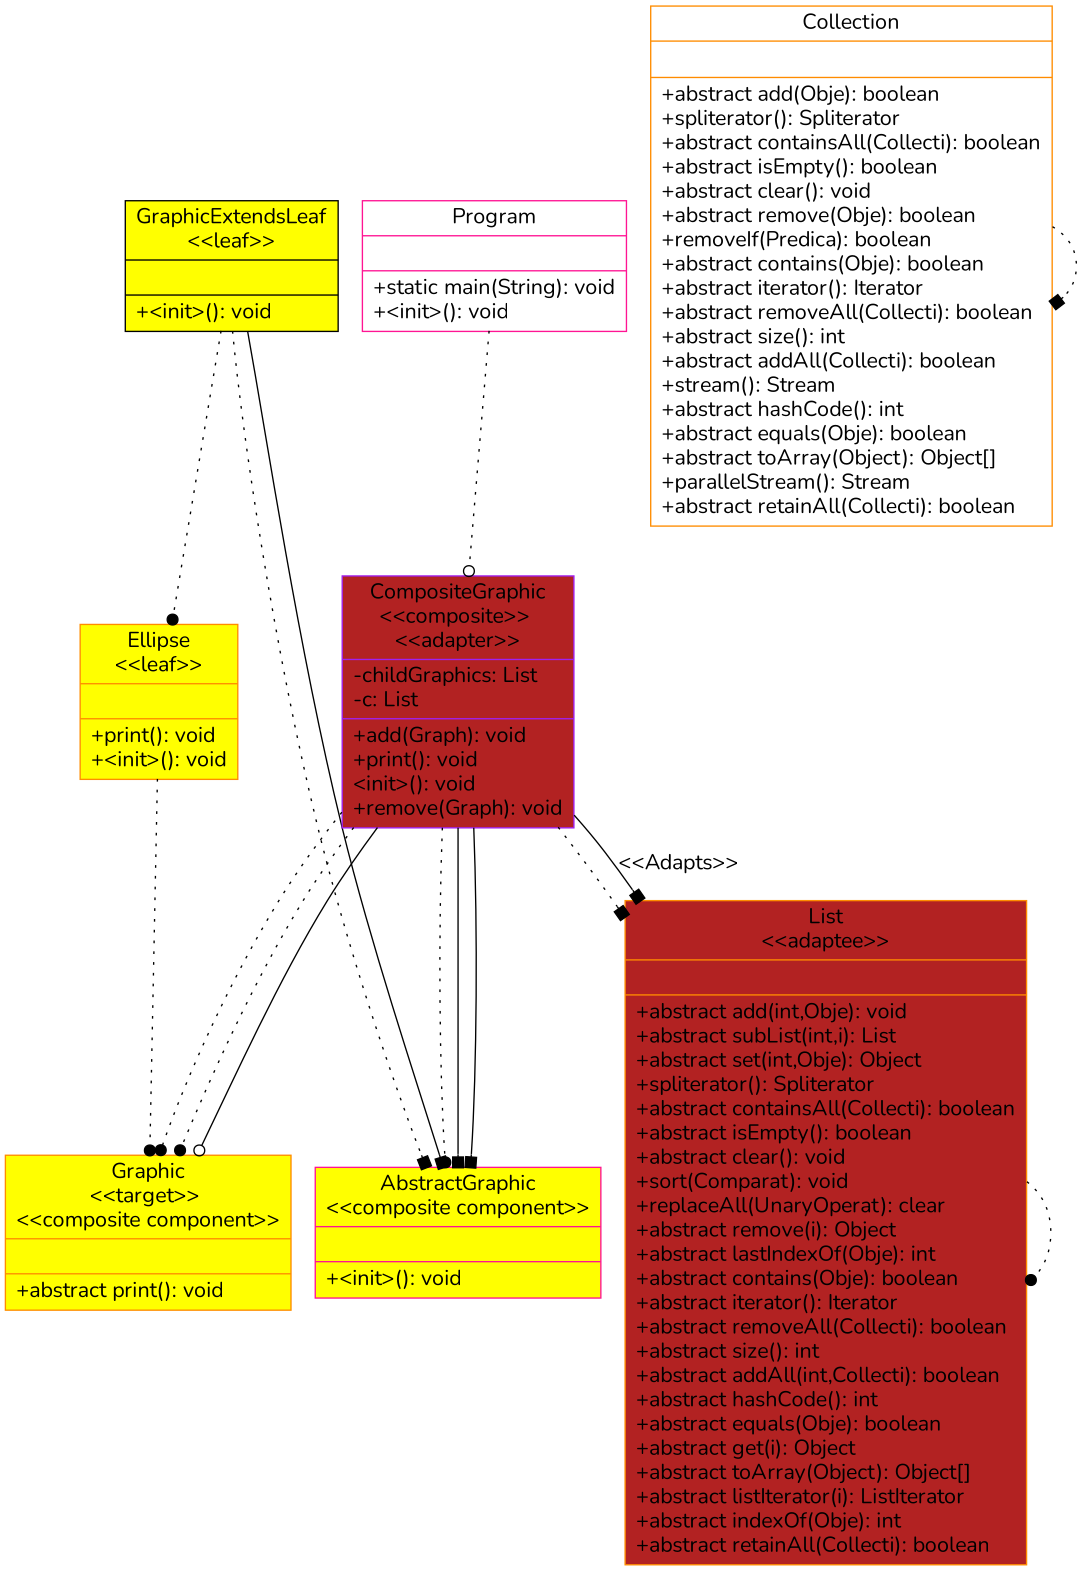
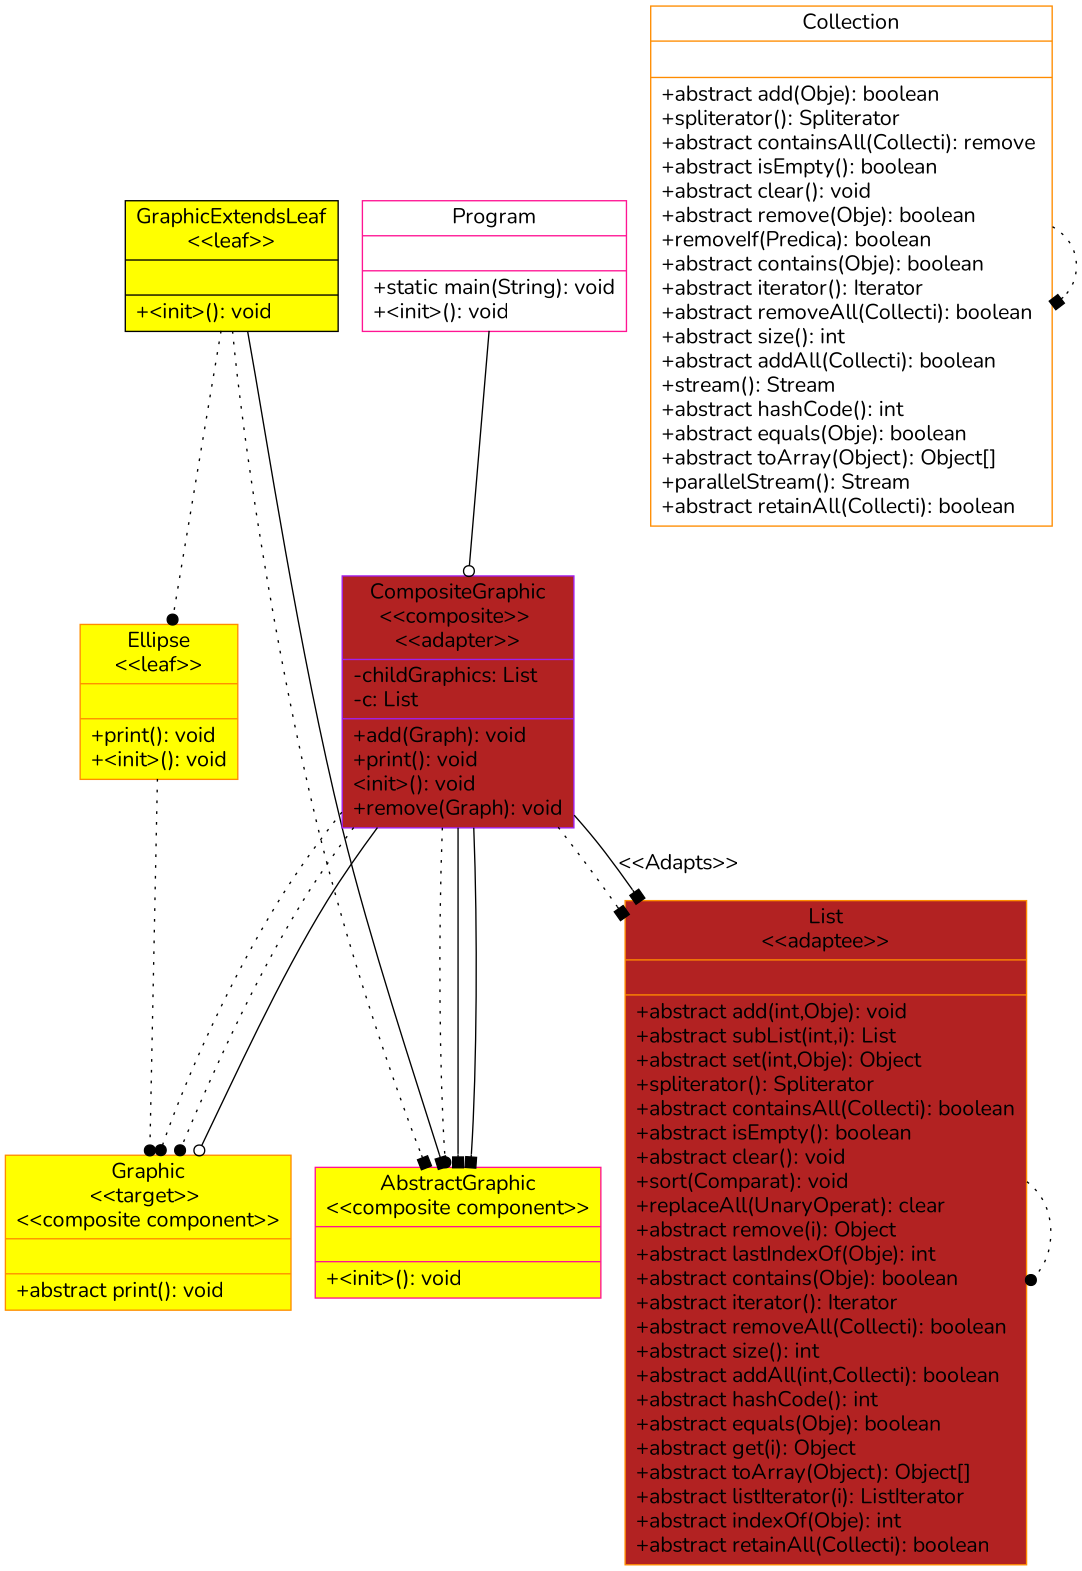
  digraph {
    fontname=Nunito
    fontsize=16
    node [color=darkorange fillcolor=yellow fontname=Nunito fontsize=16 shape=record style=filled]
    edge [arrowhead=box fontname=Nunito fontsize=16 style=dotted]
    n1 [label="{Ellipse\n\<\<leaf\>\>| | +print(): void\l+\<init\>(): void\l}"]
    n2 [label="{Graphic\n\<\<target\>\> \n\<\<composite component\>\>| | +abstract print(): void\l}"]
    n3 [color=black label="{GraphicExtendsLeaf\n\<\<leaf\>\>| | +\<init\>(): void\l}"]
    n4 [color=deeppink label="{AbstractGraphic\n\<\<composite component\>\>| | +\<init\>(): void\l}"]
    n5 [color=deeppink fillcolor=white label="{Program| | +static main(String): void\l+\<init\>(): void\l}"]
    n6 [color=purple fillcolor=firebrick label="{CompositeGraphic\n\<\<composite\>\> \n\<\<adapter\>\>|-childGraphics: List \l-c: List \l | +add(Graph): void\l+print(): void\l\<init\>(): void\l+remove(Graph): void\l}"]
    n7 [fillcolor=firebrick label="{List\n\<\<adaptee\>\>| | +abstract add(int,Obje): void\l+abstract subList(int,i): List\l+abstract set(int,Obje): Object\l+spliterator(): Spliterator\l+abstract containsAll(Collecti): boolean\l+abstract isEmpty(): boolean\l+abstract clear(): void\l+sort(Comparat): void\l+replaceAll(UnaryOperat): clear\l+abstract remove(i): Object\l+abstract lastIndexOf(Obje): int\l+abstract contains(Obje): boolean\l+abstract iterator(): Iterator\l+abstract removeAll(Collecti): boolean\l+abstract size(): int\l+abstract addAll(int,Collecti): boolean\l+abstract hashCode(): int\l+abstract equals(Obje): boolean\l+abstract get(i): Object\l+abstract toArray(Object): Object[]\l+abstract listIterator(i): ListIterator\l+abstract indexOf(Obje): int\l+abstract retainAll(Collecti): boolean\l}"]
-   n8 [fillcolor=white label="{Collection| | +abstract add(Obje): boolean\l+spliterator(): Spliterator\l+abstract containsAll(Collecti): boolean\l+abstract isEmpty(): boolean\l+abstract clear(): void\l+abstract remove(Obje): boolean\l+removeIf(Predica): boolean\l+abstract contains(Obje): boolean\l+abstract iterator(): Iterator\l+abstract removeAll(Collecti): boolean\l+abstract size(): int\l+abstract addAll(Collecti): boolean\l+stream(): Stream\l+abstract hashCode(): int\l+abstract equals(Obje): boolean\l+abstract toArray(Object): Object[]\l+parallelStream(): Stream\l+abstract retainAll(Collecti): boolean\l}"]
+   n8 [fillcolor=white label="{Collection| | +abstract add(Obje): boolean\l+spliterator(): Spliterator\l+abstract containsAll(Collecti): remove\l+abstract isEmpty(): boolean\l+abstract clear(): void\l+abstract remove(Obje): boolean\l+removeIf(Predica): boolean\l+abstract contains(Obje): boolean\l+abstract iterator(): Iterator\l+abstract removeAll(Collecti): boolean\l+abstract size(): int\l+abstract addAll(Collecti): boolean\l+stream(): Stream\l+abstract hashCode(): int\l+abstract equals(Obje): boolean\l+abstract toArray(Object): Object[]\l+parallelStream(): Stream\l+abstract retainAll(Collecti): boolean\l}"]
    n1 -> n2 [arrowhead=dot]
    n3 -> n1 [arrowhead=dot]
    n3 -> n4
    n3 -> n4 [style=""]
-   n5 -> n6 [arrowhead=odot]
+   n5 -> n6 [arrowhead=odot style=solid]
    n6 -> n2 [arrowhead=dot]
    n6 -> n2 [arrowhead=dot]
    n6 -> n2 [arrowhead=odot style=""]
    n6 -> n4 [arrowhead=dot]
    n6 -> n4 [style=""]
    n6 -> n4 [style=""]
    n6 -> n7
    n6 -> n7 [label="\<\<Adapts\>\>" style=""]
    n7 -> n7 [arrowhead=dot]
    n8 -> n8
  }
